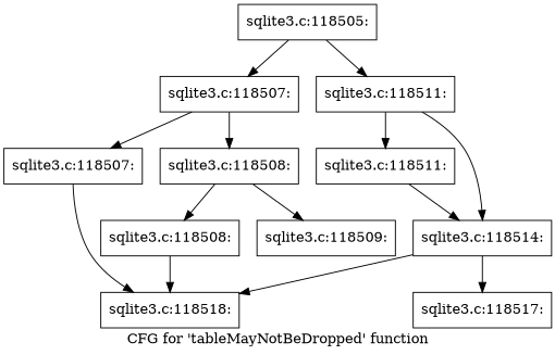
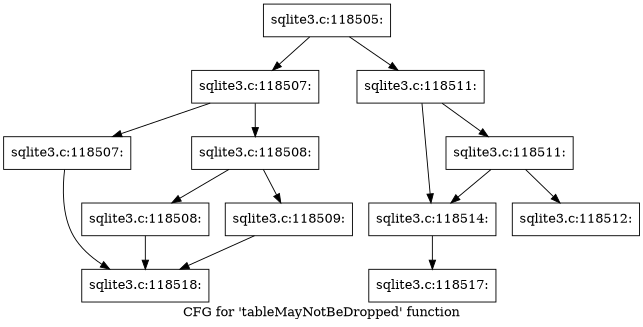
  digraph {
    label="CFG for 'tableMayNotBeDropped' function"
    node [shape=record]
    n1 [label="{sqlite3.c:118505:}"]
    n2 [label="{sqlite3.c:118507:}"]
    n3 [label="{sqlite3.c:118511:}"]
    n4 [label="{sqlite3.c:118507:}"]
    n5 [label="{sqlite3.c:118508:}"]
    n6 [label="{sqlite3.c:118511:}"]
    n7 [label="{sqlite3.c:118514:}"]
    n8 [label="{sqlite3.c:118518:}"]
    n9 [label="{sqlite3.c:118508:}"]
    n10 [label="{sqlite3.c:118509:}"]
+   n11 [label="{sqlite3.c:118512:}"]
    n12 [label="{sqlite3.c:118517:}"]
    n1 -> n2
    n1 -> n3
    n2 -> n4
    n2 -> n5
    n3 -> n6
    n3 -> n7
    n4 -> n8
    n5 -> n9
    n5 -> n10
    n6 -> n7
+   n6 -> n11
    n7 -> n12
    n9 -> n8
-   n7 -> n8
+   n10 -> n8
  }
